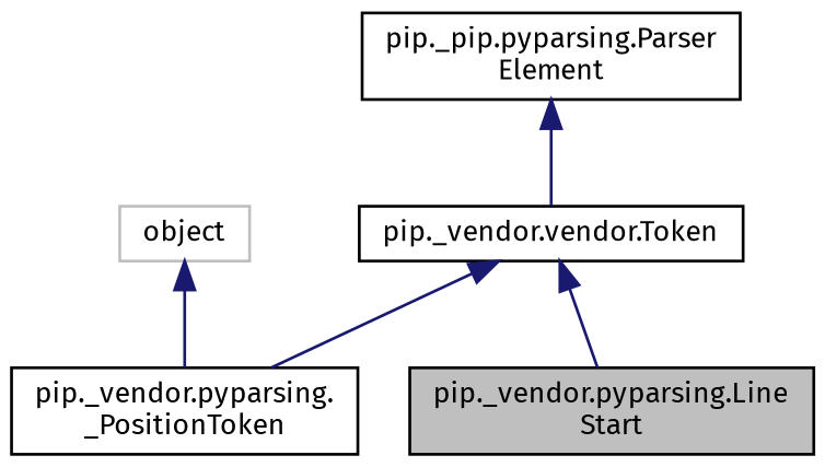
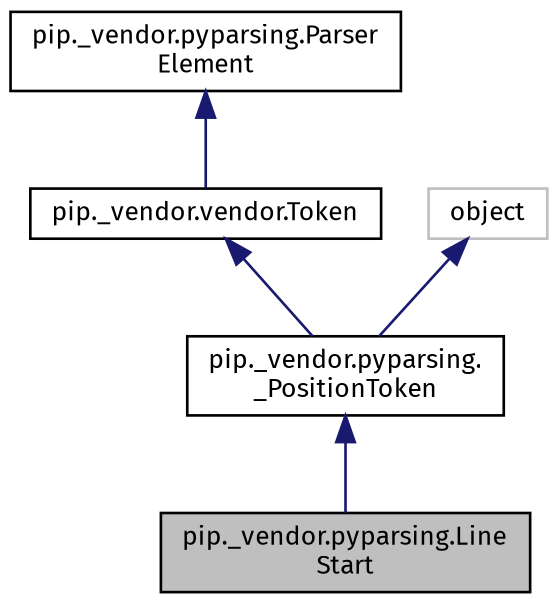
  digraph {
    fontname="Fira Sans"
    node [color=black fillcolor=white fontname="Fira Sans" fontsize=10 shape=record style=filled]
    edge [color=midnightblue dir=back fontname="Fira Sans" fontsize=10 labelfontname=Helvetica labelfontsize=10 style=solid]
    n1 [fillcolor=grey75 fontcolor=black height=0.2 label="pip._vendor.pyparsing.Line\lStart" width=0.4]
    n2 [height=0.2 label="pip._vendor.pyparsing.\l_PositionToken" width=0.4]
    n3 [height=0.2 label="pip._vendor.vendor.Token" width=0.4]
-   n4 [height=0.2 label="pip._pip.pyparsing.Parser\lElement" width=0.4]
+   n4 [height=0.2 label="pip._vendor.pyparsing.Parser\lElement" width=0.4]
    n5 [color=grey75 height=0.2 label=object width=0.4]
-   n3 -> n1
+   n2 -> n1
    n3 -> n2
    n4 -> n3
    n5 -> n2
  }
